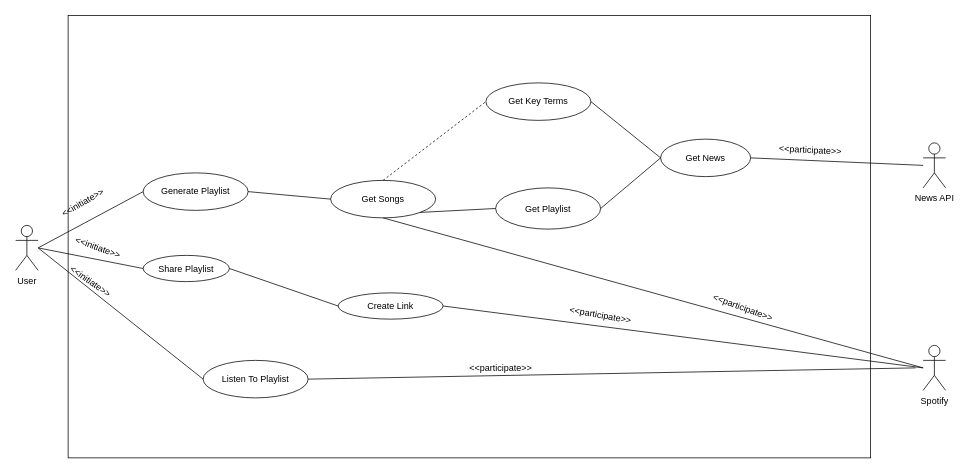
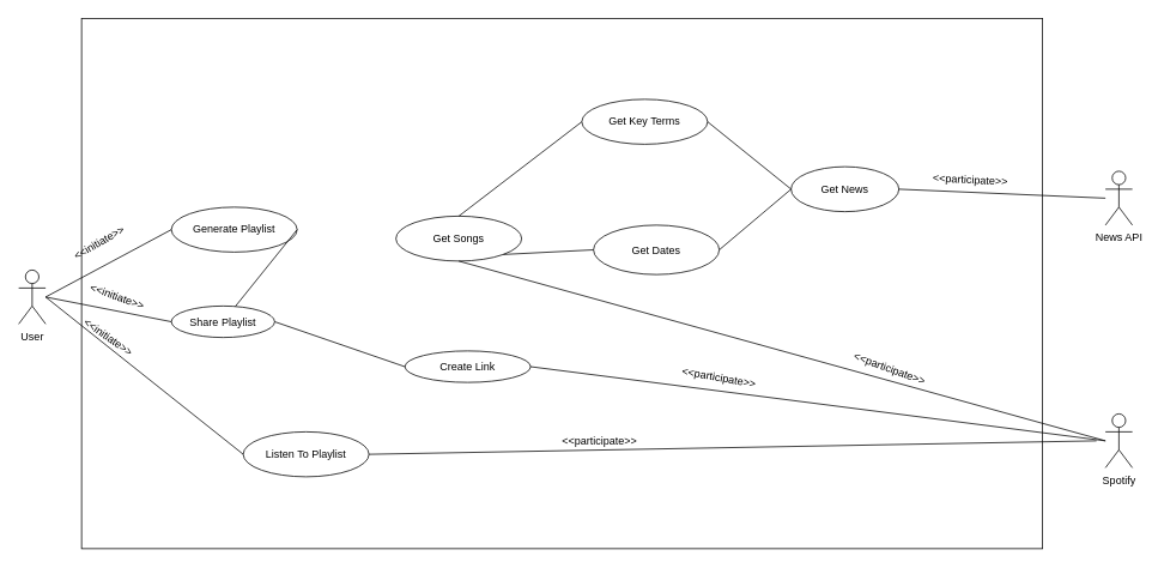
  <mxCell id="0" />
  <mxCell id="1" parent="0" />
  <mxCell id="2" value="User" style="shape=umlActor;verticalLabelPosition=bottom;labelBackgroundColor=#ffffff;verticalAlign=top;html=1;outlineConnect=0;" vertex="1" parent="1"><mxGeometry x="20" y="300" width="30" height="60" as="geometry" /></mxCell>
  <mxCell id="3" value="" style="rounded=0;whiteSpace=wrap;html=1;" vertex="1" parent="1"><mxGeometry x="90" y="20" width="1070" height="590" as="geometry" /></mxCell>
  <mxCell id="4" value="News API" style="shape=umlActor;verticalLabelPosition=bottom;labelBackgroundColor=#ffffff;verticalAlign=top;html=1;outlineConnect=0;" vertex="1" parent="1"><mxGeometry x="1230" y="190" width="30" height="60" as="geometry" /></mxCell>
  <mxCell id="5" value="Generate Playlist" style="ellipse;whiteSpace=wrap;html=1;" vertex="1" parent="1"><mxGeometry x="190" y="230" width="140" height="50" as="geometry" /></mxCell>
  <mxCell id="6" value="" style="endArrow=none;html=1;entryX=0;entryY=0.5;entryDx=0;entryDy=0;" edge="1" parent="1" target="5"><mxGeometry width="50" height="50" relative="1" as="geometry"><mxPoint x="50" y="330" as="sourcePoint" /><mxPoint x="100" y="255" as="targetPoint" /></mxGeometry></mxCell>
  <mxCell id="7" value="&amp;lt;&amp;lt;initiate&amp;gt;&amp;gt;" style="text;html=1;strokeColor=none;fillColor=none;align=center;verticalAlign=middle;whiteSpace=wrap;rounded=0;rotation=-30;" vertex="1" parent="1"><mxGeometry x="90" y="260" width="40" height="20" as="geometry" /></mxCell>
  <mxCell id="8" value="Get News" style="ellipse;whiteSpace=wrap;html=1;" vertex="1" parent="1"><mxGeometry x="880" y="185" width="120" height="50" as="geometry" /></mxCell>
  <mxCell id="9" value="" style="endArrow=none;html=1;exitX=1;exitY=0.5;exitDx=0;exitDy=0;" edge="1" parent="1" source="8"><mxGeometry width="50" height="50" relative="1" as="geometry"><mxPoint x="650" y="205" as="sourcePoint" /><mxPoint x="1230" y="220" as="targetPoint" /></mxGeometry></mxCell>
  <mxCell id="10" style="edgeStyle=orthogonalEdgeStyle;rounded=0;orthogonalLoop=1;jettySize=auto;html=1;exitX=0.5;exitY=1;exitDx=0;exitDy=0;" edge="1" parent="1" source="8" target="8"><mxGeometry relative="1" as="geometry" /></mxCell>
  <mxCell id="11" value="&amp;lt;&amp;lt;participate&amp;gt;&amp;gt;" style="text;html=1;strokeColor=none;fillColor=none;align=center;verticalAlign=middle;whiteSpace=wrap;rounded=0;rotation=3;" vertex="1" parent="1"><mxGeometry x="1060" y="190" width="40" height="20" as="geometry" /></mxCell>
  <mxCell id="12" value="Get Key Terms" style="ellipse;whiteSpace=wrap;html=1;" vertex="1" parent="1"><mxGeometry x="647" y="110" width="140" height="50" as="geometry" /></mxCell>
- <mxCell id="13" value="Get Playlist" style="ellipse;whiteSpace=wrap;html=1;" vertex="1" parent="1"><mxGeometry x="660" y="250" width="140" height="55" as="geometry" /></mxCell>
+ <mxCell id="13" value="Get Dates" style="ellipse;whiteSpace=wrap;html=1;" vertex="1" parent="1"><mxGeometry x="660" y="250" width="140" height="55" as="geometry" /></mxCell>
  <mxCell id="14" value="Spotify" style="shape=umlActor;verticalLabelPosition=bottom;labelBackgroundColor=#ffffff;verticalAlign=top;html=1;" vertex="1" parent="1"><mxGeometry x="1230" y="460" width="30" height="60" as="geometry" /></mxCell>
  <mxCell id="15" value="" style="endArrow=none;html=1;entryX=1;entryY=0.5;entryDx=0;entryDy=0;exitX=0;exitY=0.5;exitDx=0;exitDy=0;" edge="1" parent="1" source="8" target="12"><mxGeometry width="50" height="50" relative="1" as="geometry"><mxPoint x="585" y="260" as="sourcePoint" /><mxPoint x="635" y="210" as="targetPoint" /></mxGeometry></mxCell>
  <mxCell id="16" value="" style="endArrow=none;html=1;exitX=1;exitY=0.5;exitDx=0;exitDy=0;entryX=0;entryY=0.5;entryDx=0;entryDy=0;" edge="1" parent="1" source="13" target="8"><mxGeometry width="50" height="50" relative="1" as="geometry"><mxPoint x="560" y="215" as="sourcePoint" /><mxPoint x="610" y="165" as="targetPoint" /></mxGeometry></mxCell>
  <mxCell id="17" value="Get Songs" style="ellipse;whiteSpace=wrap;html=1;" vertex="1" parent="1"><mxGeometry x="440" y="240" width="140" height="50" as="geometry" /></mxCell>
  <mxCell id="18" value="" style="endArrow=none;html=1;exitX=1;exitY=1;exitDx=0;exitDy=0;entryX=0;entryY=0.5;entryDx=0;entryDy=0;" edge="1" parent="1" source="17" target="13"><mxGeometry width="50" height="50" relative="1" as="geometry"><mxPoint x="530" y="310" as="sourcePoint" /><mxPoint x="580" y="260" as="targetPoint" /></mxGeometry></mxCell>
- <mxCell id="19" value="" style="endArrow=none;html=1;exitX=0.5;exitY=0;exitDx=0;exitDy=0;entryX=0;entryY=0.5;entryDx=0;entryDy=0;dashed=1;" edge="1" parent="1" source="17" target="12"><mxGeometry width="50" height="50" relative="1" as="geometry"><mxPoint x="597" y="175" as="sourcePoint" /><mxPoint x="647" y="125" as="targetPoint" /></mxGeometry></mxCell>
+ <mxCell id="19" value="" style="endArrow=none;html=1;exitX=0.5;exitY=0;exitDx=0;exitDy=0;entryX=0;entryY=0.5;entryDx=0;entryDy=0;" edge="1" parent="1" source="17" target="12"><mxGeometry width="50" height="50" relative="1" as="geometry"><mxPoint x="597" y="175" as="sourcePoint" /><mxPoint x="647" y="125" as="targetPoint" /></mxGeometry></mxCell>
  <mxCell id="20" value="" style="endArrow=none;html=1;entryX=0.5;entryY=1;entryDx=0;entryDy=0;" edge="1" parent="1" target="17"><mxGeometry width="50" height="50" relative="1" as="geometry"><mxPoint x="1230" y="490" as="sourcePoint" /><mxPoint x="80" y="630" as="targetPoint" /></mxGeometry></mxCell>
  <mxCell id="21" value="&amp;lt;&amp;lt;participate&amp;gt;&amp;gt;" style="text;html=1;strokeColor=none;fillColor=none;align=center;verticalAlign=middle;whiteSpace=wrap;rounded=0;rotation=20;" vertex="1" parent="1"><mxGeometry x="970" y="400" width="40" height="20" as="geometry" /></mxCell>
- <mxCell id="22" value="" style="endArrow=none;html=1;entryX=0;entryY=0.5;entryDx=0;entryDy=0;exitX=1;exitY=0.5;exitDx=0;exitDy=0;" edge="1" parent="1" source="5" target="17"><mxGeometry width="50" height="50" relative="1" as="geometry"><mxPoint x="10" y="720" as="sourcePoint" /><mxPoint x="60" y="670" as="targetPoint" /></mxGeometry></mxCell>
+ <mxCell id="22" value="" style="endArrow=none;html=1;exitX=1;exitY=0.5;exitDx=0;exitDy=0;" edge="1" parent="1" source="5" target="23"><mxGeometry width="50" height="50" relative="1" as="geometry"><mxPoint x="10" y="720" as="sourcePoint" /><mxPoint x="60" y="670" as="targetPoint" /></mxGeometry></mxCell>
  <mxCell id="23" value="Share Playlist" style="ellipse;whiteSpace=wrap;html=1;" vertex="1" parent="1"><mxGeometry x="190" y="340" width="115" height="35" as="geometry" /></mxCell>
  <mxCell id="24" value="" style="endArrow=none;html=1;entryX=0;entryY=0.5;entryDx=0;entryDy=0;" edge="1" parent="1" target="23"><mxGeometry width="50" height="50" relative="1" as="geometry"><mxPoint x="50" y="330" as="sourcePoint" /><mxPoint x="80" y="660" as="targetPoint" /></mxGeometry></mxCell>
  <mxCell id="25" value="&amp;lt;&amp;lt;initiate&amp;gt;&amp;gt;" style="text;html=1;strokeColor=none;fillColor=none;align=center;verticalAlign=middle;whiteSpace=wrap;rounded=0;rotation=20;" vertex="1" parent="1"><mxGeometry x="110" y="320" width="40" height="20" as="geometry" /></mxCell>
  <mxCell id="26" value="Create Link" style="ellipse;whiteSpace=wrap;html=1;" vertex="1" parent="1"><mxGeometry x="450" y="390" width="140" height="35" as="geometry" /></mxCell>
  <mxCell id="27" value="" style="endArrow=none;html=1;entryX=1;entryY=0.5;entryDx=0;entryDy=0;exitX=0;exitY=0.5;exitDx=0;exitDy=0;" edge="1" parent="1" source="26" target="23"><mxGeometry width="50" height="50" relative="1" as="geometry"><mxPoint x="30" y="680" as="sourcePoint" /><mxPoint x="80" y="630" as="targetPoint" /></mxGeometry></mxCell>
  <mxCell id="28" value="" style="endArrow=none;html=1;entryX=1;entryY=0.5;entryDx=0;entryDy=0;" edge="1" parent="1" target="26"><mxGeometry width="50" height="50" relative="1" as="geometry"><mxPoint x="1230" y="490" as="sourcePoint" /><mxPoint x="80" y="630" as="targetPoint" /></mxGeometry></mxCell>
  <mxCell id="29" value="&amp;lt;&amp;lt;participate&amp;gt;&amp;gt;" style="text;html=1;strokeColor=none;fillColor=none;align=center;verticalAlign=middle;whiteSpace=wrap;rounded=0;rotation=10;" vertex="1" parent="1"><mxGeometry x="780" y="410" width="40" height="20" as="geometry" /></mxCell>
  <mxCell id="30" value="" style="endArrow=none;html=1;entryX=0;entryY=0.5;entryDx=0;entryDy=0;" edge="1" parent="1" target="31"><mxGeometry width="50" height="50" relative="1" as="geometry"><mxPoint x="50" y="330" as="sourcePoint" /><mxPoint x="50" y="340" as="targetPoint" /></mxGeometry></mxCell>
  <mxCell id="31" value="Listen To Playlist" style="ellipse;whiteSpace=wrap;html=1;" vertex="1" parent="1"><mxGeometry x="270" y="480" width="140" height="50" as="geometry" /></mxCell>
  <mxCell id="32" value="&amp;lt;&amp;lt;initiate&amp;gt;&amp;gt;" style="text;html=1;strokeColor=none;fillColor=none;align=center;verticalAlign=middle;whiteSpace=wrap;rounded=0;rotation=35;" vertex="1" parent="1"><mxGeometry x="100" y="365" width="40" height="20" as="geometry" /></mxCell>
  <mxCell id="33" value="" style="endArrow=none;html=1;entryX=1;entryY=0.5;entryDx=0;entryDy=0;" edge="1" parent="1" target="31"><mxGeometry width="50" height="50" relative="1" as="geometry"><mxPoint x="1220" y="490" as="sourcePoint" /><mxPoint x="70" y="630" as="targetPoint" /></mxGeometry></mxCell>
  <mxCell id="34" value="&amp;lt;&amp;lt;participate&amp;gt;&amp;gt;" style="text;html=1;strokeColor=none;fillColor=none;align=center;verticalAlign=middle;whiteSpace=wrap;rounded=0;" vertex="1" parent="1"><mxGeometry x="647" y="480" width="40" height="20" as="geometry" /></mxCell>
